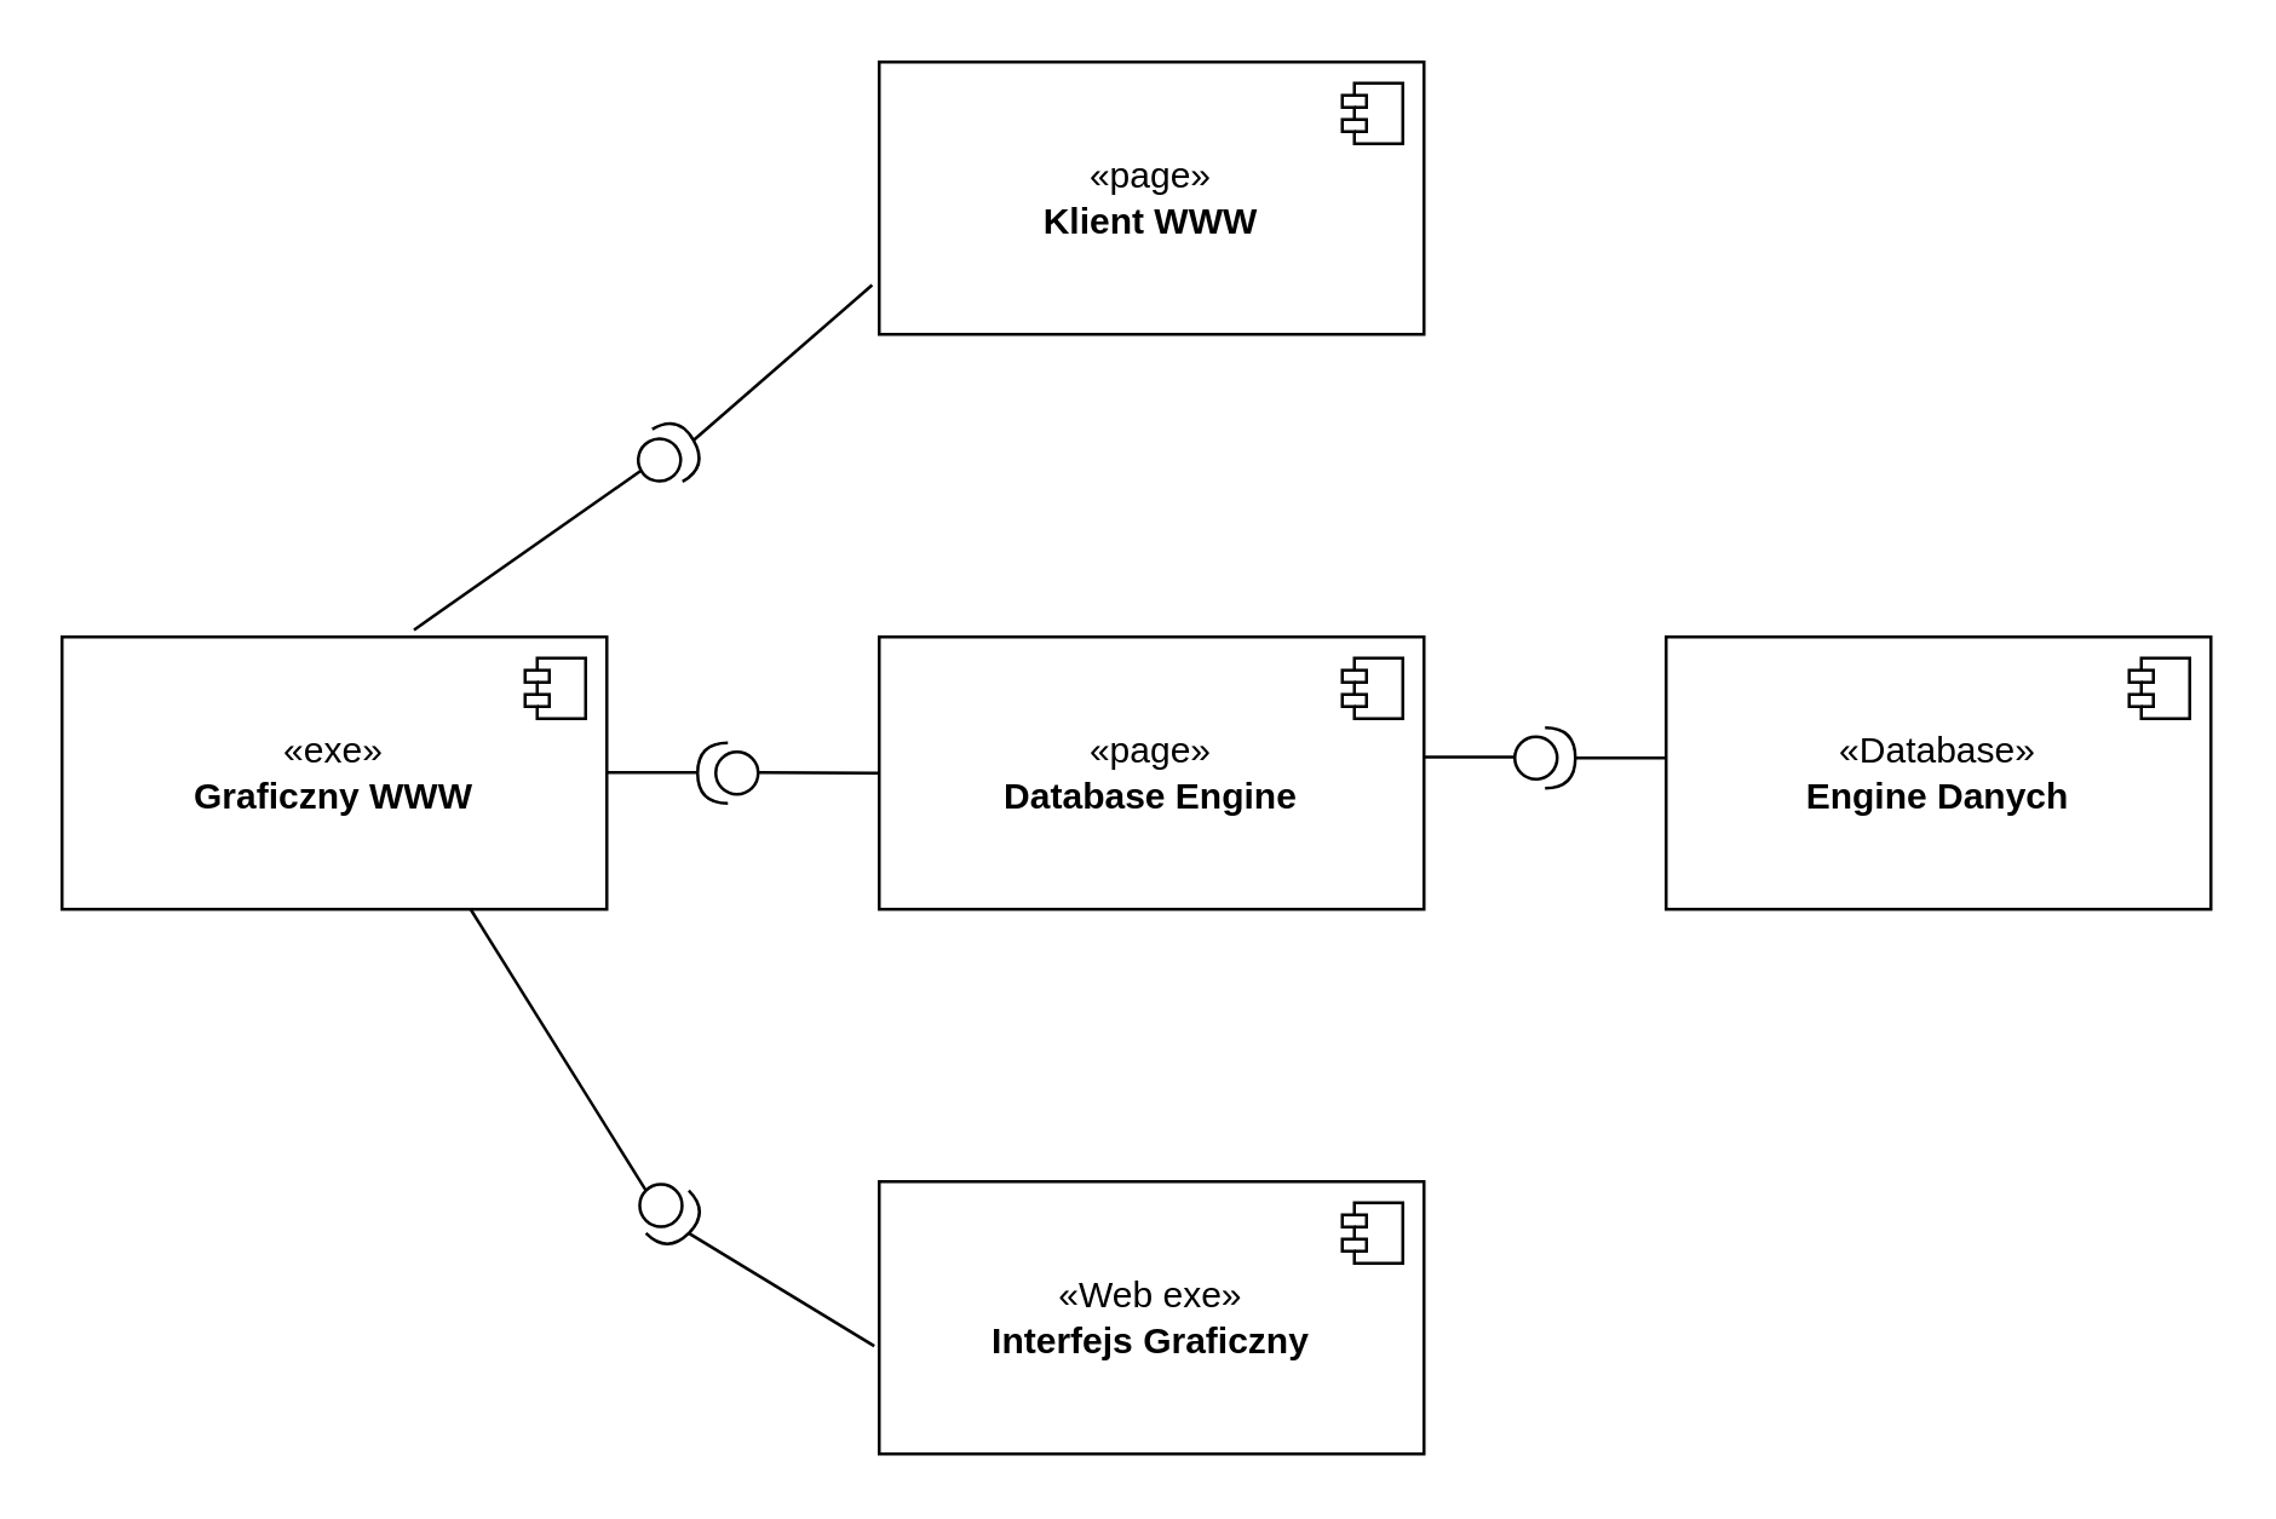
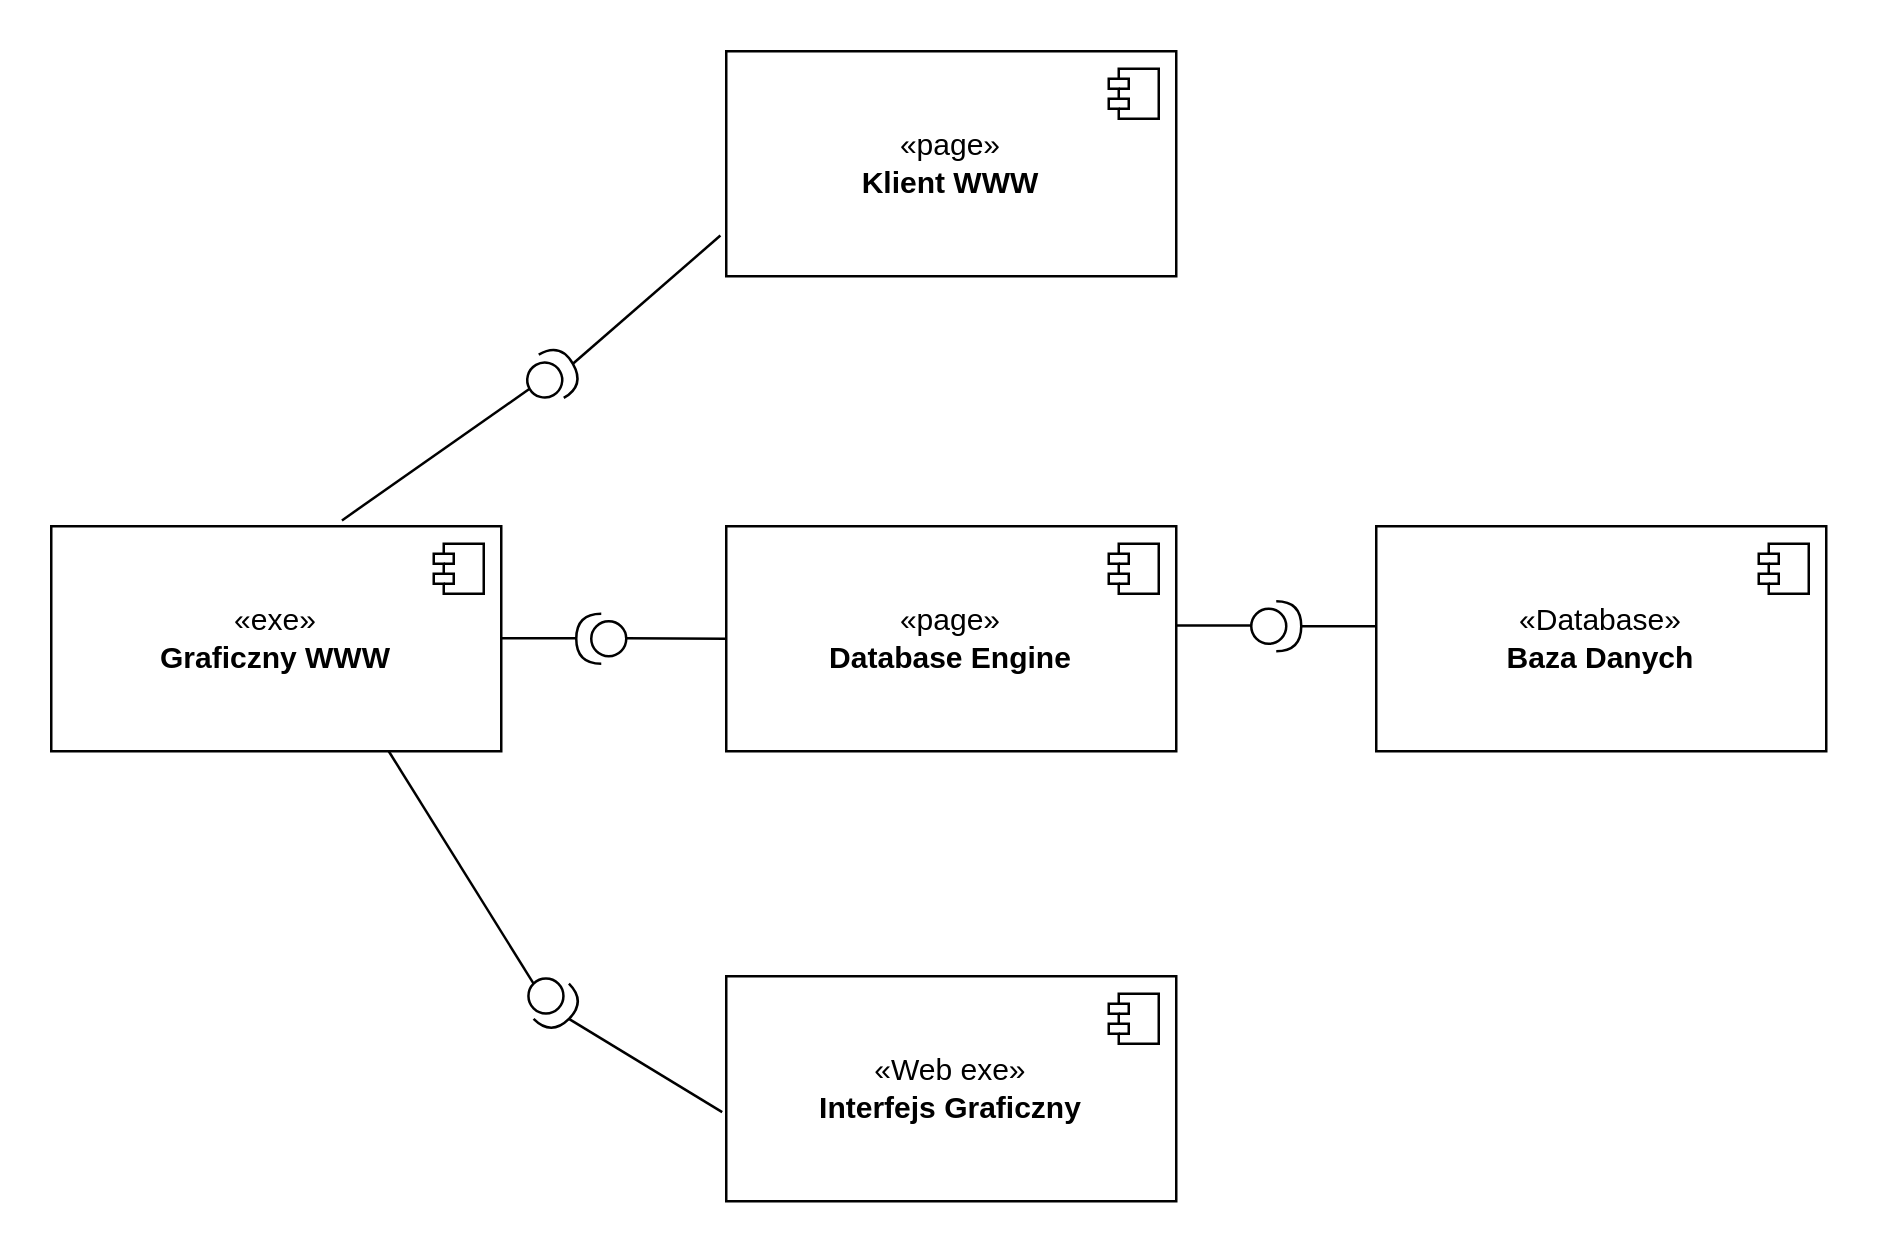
  <mxCell id="0" />
  <mxCell id="1" parent="0" />
- <mxCell id="2" value="«Database»&lt;br&gt;&lt;b&gt;Engine Danych&lt;/b&gt;" style="html=1;dropTarget=0;whiteSpace=wrap;" vertex="1" parent="1"><mxGeometry x="550" y="210" width="180" height="90" as="geometry" /></mxCell>
+ <mxCell id="2" value="«Database»&lt;br&gt;&lt;b&gt;Baza Danych&lt;/b&gt;" style="html=1;dropTarget=0;whiteSpace=wrap;" vertex="1" parent="1"><mxGeometry x="550" y="210" width="180" height="90" as="geometry" /></mxCell>
  <mxCell id="3" value="" style="shape=module;jettyWidth=8;jettyHeight=4;" vertex="1" parent="2"><mxGeometry x="1" width="20" height="20" relative="1" as="geometry"><mxPoint x="-27" y="7" as="offset" /></mxGeometry></mxCell>
  <mxCell id="4" value="«Web exe»&lt;br&gt;&lt;b&gt;Interfejs Graficzny&lt;/b&gt;" style="html=1;dropTarget=0;whiteSpace=wrap;" vertex="1" parent="1"><mxGeometry x="290" y="390" width="180" height="90" as="geometry" /></mxCell>
  <mxCell id="5" value="" style="shape=module;jettyWidth=8;jettyHeight=4;" vertex="1" parent="4"><mxGeometry x="1" width="20" height="20" relative="1" as="geometry"><mxPoint x="-27" y="7" as="offset" /></mxGeometry></mxCell>
  <mxCell id="6" value="«exe»&lt;br&gt;&lt;b&gt;Graficzny WWW&lt;/b&gt;" style="html=1;dropTarget=0;whiteSpace=wrap;" vertex="1" parent="1"><mxGeometry x="20" y="210" width="180" height="90" as="geometry" /></mxCell>
  <mxCell id="7" value="" style="shape=module;jettyWidth=8;jettyHeight=4;" vertex="1" parent="6"><mxGeometry x="1" width="20" height="20" relative="1" as="geometry"><mxPoint x="-27" y="7" as="offset" /></mxGeometry></mxCell>
  <mxCell id="8" value="«page»&lt;br&gt;&lt;b&gt;Klient WWW&lt;/b&gt;" style="html=1;dropTarget=0;whiteSpace=wrap;" vertex="1" parent="1"><mxGeometry x="290" y="20" width="180" height="90" as="geometry" /></mxCell>
  <mxCell id="9" value="" style="shape=module;jettyWidth=8;jettyHeight=4;" vertex="1" parent="8"><mxGeometry x="1" width="20" height="20" relative="1" as="geometry"><mxPoint x="-27" y="7" as="offset" /></mxGeometry></mxCell>
  <mxCell id="10" value="«page»&lt;br&gt;&lt;b&gt;Database Engine&lt;/b&gt;" style="html=1;dropTarget=0;whiteSpace=wrap;" vertex="1" parent="1"><mxGeometry x="290" y="210" width="180" height="90" as="geometry" /></mxCell>
  <mxCell id="11" value="" style="shape=module;jettyWidth=8;jettyHeight=4;" vertex="1" parent="10"><mxGeometry x="1" width="20" height="20" relative="1" as="geometry"><mxPoint x="-27" y="7" as="offset" /></mxGeometry></mxCell>
  <mxCell id="12" value="" style="shape=providedRequiredInterface;html=1;verticalLabelPosition=bottom;sketch=0;" vertex="1" parent="1"><mxGeometry x="500" y="240" width="20" height="20" as="geometry" /></mxCell>
  <mxCell id="13" value="" style="endArrow=none;html=1;rounded=0;exitX=1;exitY=0.5;exitDx=0;exitDy=0;exitPerimeter=0;" edge="1" parent="1" source="12"><mxGeometry width="50" height="50" relative="1" as="geometry"><mxPoint x="530" y="190" as="sourcePoint" /><mxPoint x="550" y="250" as="targetPoint" /></mxGeometry></mxCell>
  <mxCell id="14" value="" style="endArrow=none;html=1;rounded=0;exitX=1;exitY=0.5;exitDx=0;exitDy=0;exitPerimeter=0;" edge="1" parent="1"><mxGeometry width="50" height="50" relative="1" as="geometry"><mxPoint x="470" y="249.71" as="sourcePoint" /><mxPoint x="500" y="249.71" as="targetPoint" /></mxGeometry></mxCell>
  <mxCell id="15" value="" style="shape=providedRequiredInterface;html=1;verticalLabelPosition=bottom;sketch=0;rotation=-30;" vertex="1" parent="1"><mxGeometry x="210" y="140" width="20" height="20" as="geometry" /></mxCell>
  <mxCell id="16" value="" style="endArrow=none;html=1;rounded=0;exitX=0.646;exitY=-0.026;exitDx=0;exitDy=0;exitPerimeter=0;entryX=0;entryY=0.5;entryDx=0;entryDy=0;entryPerimeter=0;" edge="1" parent="1" source="6" target="15"><mxGeometry width="50" height="50" relative="1" as="geometry"><mxPoint x="140" y="140" as="sourcePoint" /><mxPoint x="190" y="90" as="targetPoint" /></mxGeometry></mxCell>
  <mxCell id="17" value="" style="endArrow=none;html=1;rounded=0;exitX=1;exitY=0.5;exitDx=0;exitDy=0;exitPerimeter=0;entryX=-0.013;entryY=0.819;entryDx=0;entryDy=0;entryPerimeter=0;" edge="1" parent="1" source="15" target="8"><mxGeometry width="50" height="50" relative="1" as="geometry"><mxPoint x="130" y="100" as="sourcePoint" /><mxPoint x="180" y="50" as="targetPoint" /></mxGeometry></mxCell>
  <mxCell id="18" value="" style="shape=providedRequiredInterface;html=1;verticalLabelPosition=bottom;sketch=0;rotation=45;" vertex="1" parent="1"><mxGeometry x="210" y="390" width="20" height="20" as="geometry" /></mxCell>
  <mxCell id="19" value="" style="endArrow=none;html=1;rounded=0;entryX=0;entryY=0.5;entryDx=0;entryDy=0;entryPerimeter=0;exitX=0.75;exitY=1;exitDx=0;exitDy=0;" edge="1" parent="1" source="6" target="18"><mxGeometry width="50" height="50" relative="1" as="geometry"><mxPoint x="120" y="440" as="sourcePoint" /><mxPoint x="170" y="390" as="targetPoint" /></mxGeometry></mxCell>
  <mxCell id="20" value="" style="endArrow=none;html=1;rounded=0;entryX=1;entryY=0.5;entryDx=0;entryDy=0;entryPerimeter=0;exitX=-0.009;exitY=0.604;exitDx=0;exitDy=0;exitPerimeter=0;" edge="1" parent="1" source="4" target="18"><mxGeometry width="50" height="50" relative="1" as="geometry"><mxPoint x="60" y="460" as="sourcePoint" /><mxPoint x="110" y="410" as="targetPoint" /></mxGeometry></mxCell>
  <mxCell id="21" value="" style="shape=providedRequiredInterface;html=1;verticalLabelPosition=bottom;sketch=0;rotation=-180;" vertex="1" parent="1"><mxGeometry x="230" y="245" width="20" height="20" as="geometry" /></mxCell>
  <mxCell id="22" value="" style="endArrow=none;html=1;rounded=0;exitX=1;exitY=0.5;exitDx=0;exitDy=0;exitPerimeter=0;entryX=0;entryY=0.5;entryDx=0;entryDy=0;" edge="1" parent="1" target="10"><mxGeometry width="50" height="50" relative="1" as="geometry"><mxPoint x="250" y="254.83" as="sourcePoint" /><mxPoint x="280" y="254.83" as="targetPoint" /></mxGeometry></mxCell>
  <mxCell id="23" value="" style="endArrow=none;html=1;rounded=0;exitX=1;exitY=0.5;exitDx=0;exitDy=0;exitPerimeter=0;" edge="1" parent="1"><mxGeometry width="50" height="50" relative="1" as="geometry"><mxPoint x="200" y="254.83" as="sourcePoint" /><mxPoint x="230" y="254.83" as="targetPoint" /></mxGeometry></mxCell>
